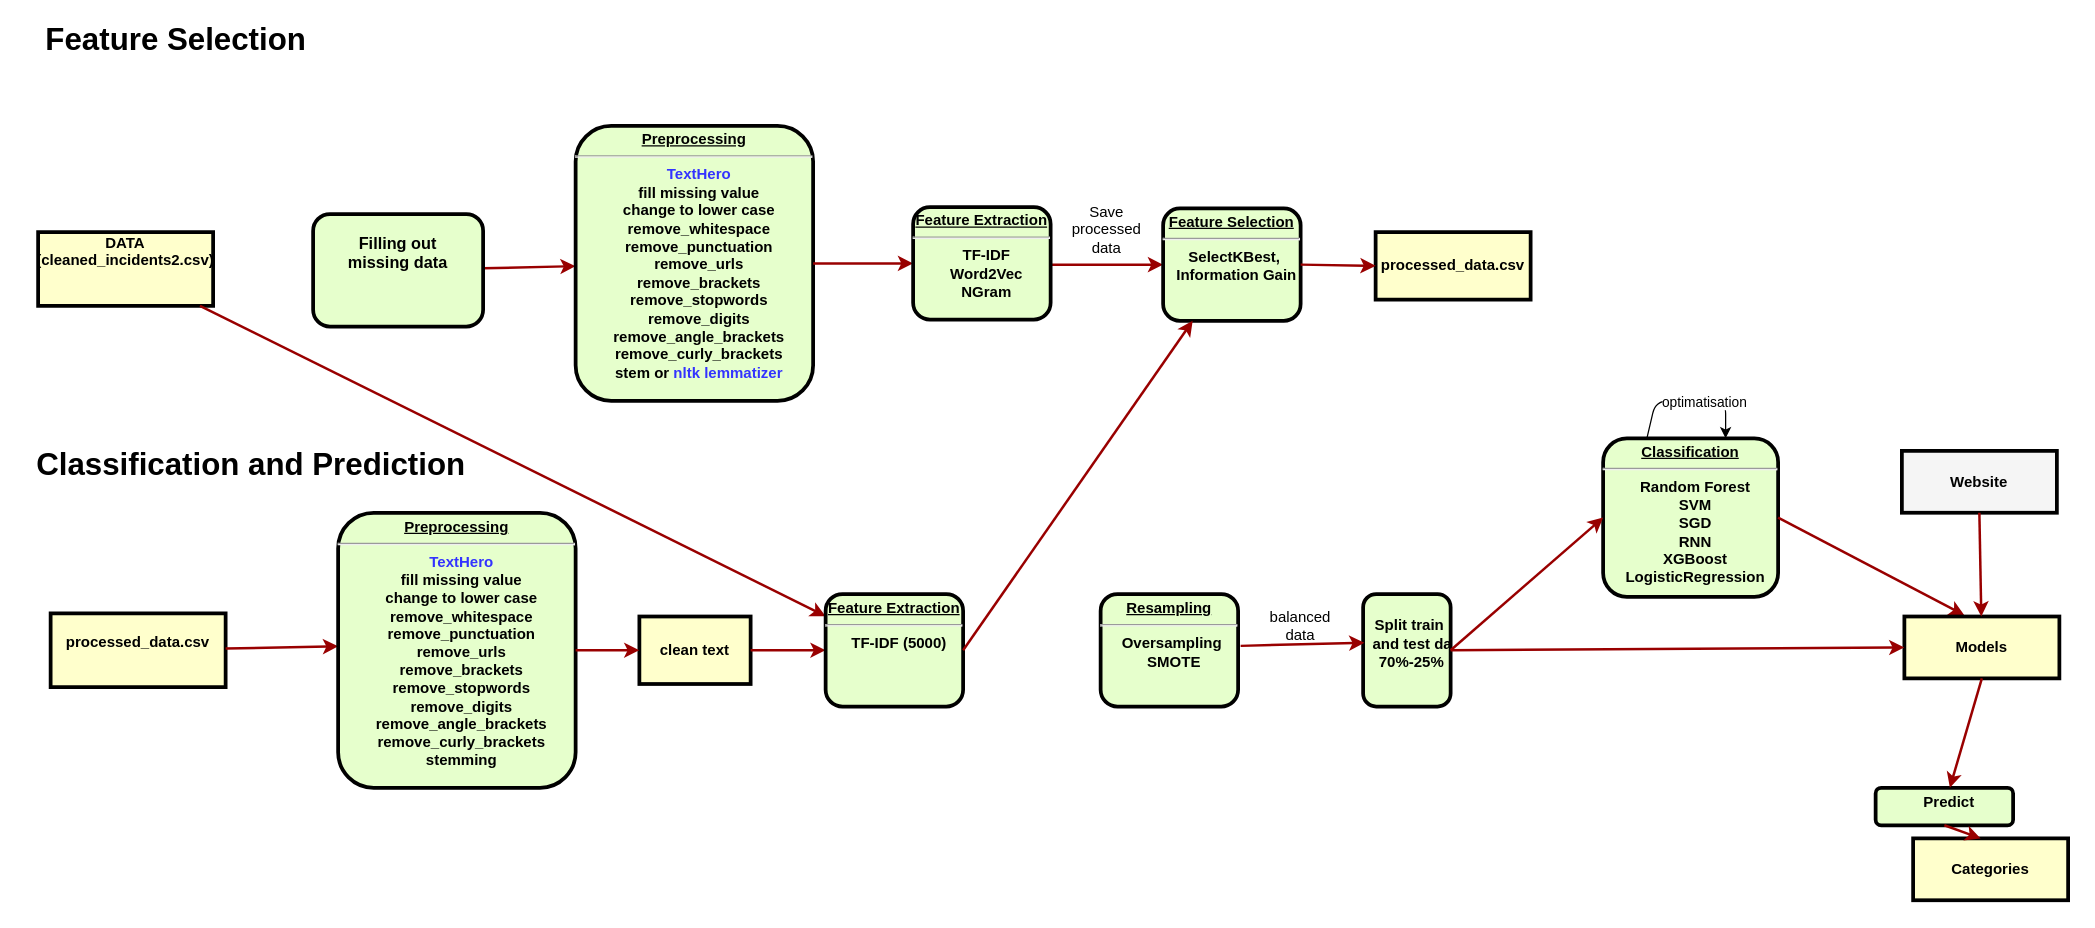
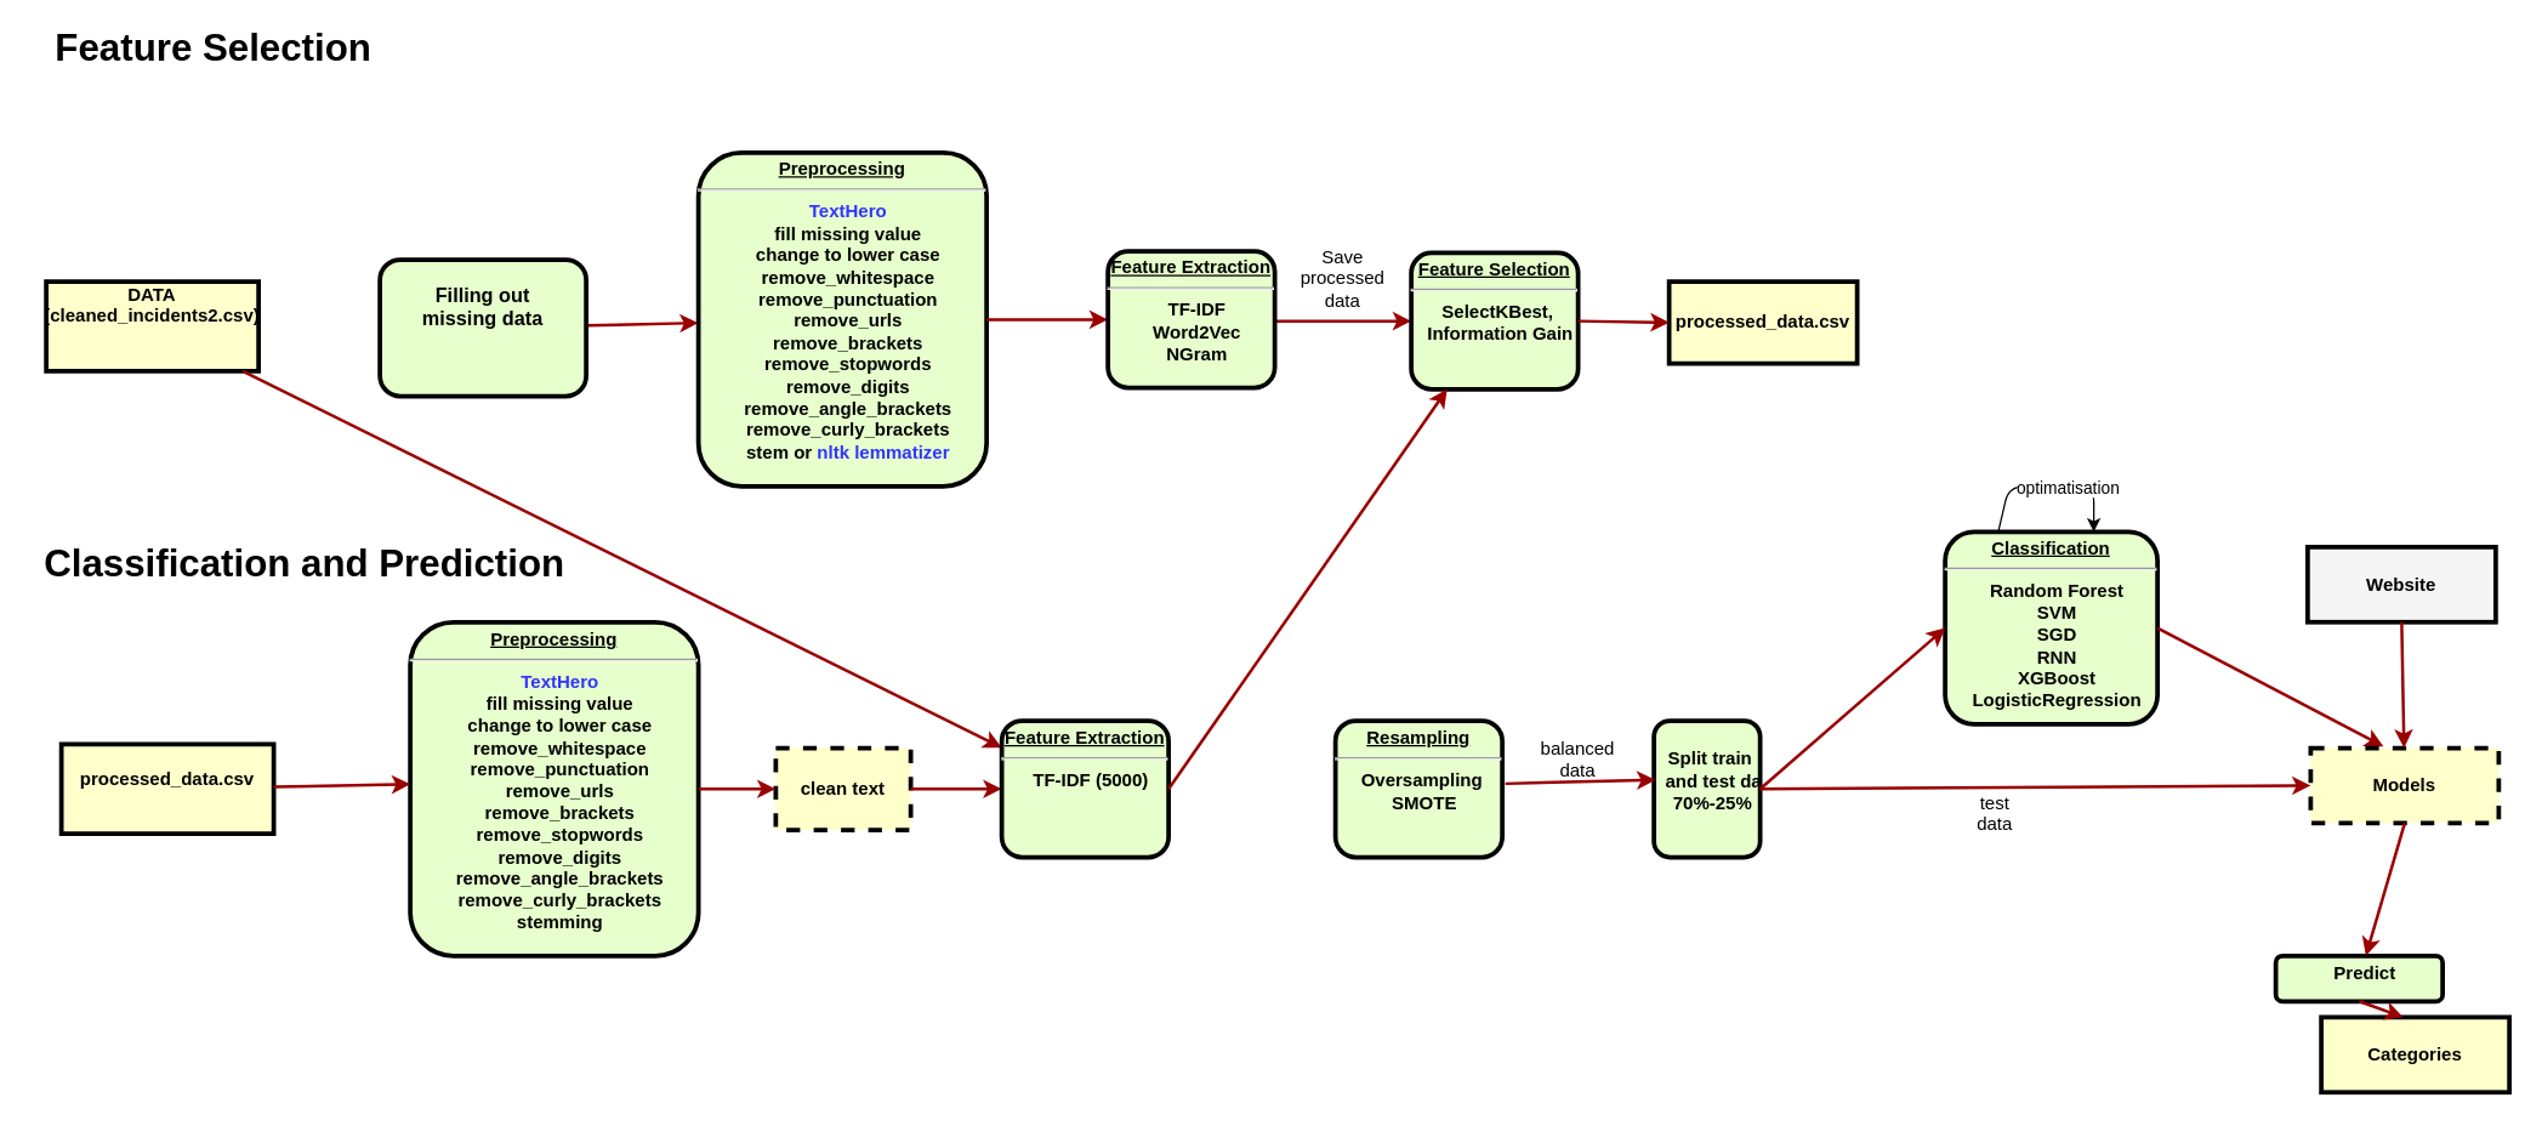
  <mxCell id="0" />
  <mxCell id="1" parent="0" />
  <mxCell id="2" value="processed_data.csv" style="whiteSpace=wrap;align=center;verticalAlign=middle;fontStyle=1;strokeWidth=3;fillColor=#FFFFCC" parent="1" vertex="1"><mxGeometry x="1100" y="185" width="124" height="54" as="geometry" /></mxCell>
  <mxCell id="3" value="" style="edgeStyle=none;noEdgeStyle=1;strokeColor=#990000;strokeWidth=2;entryX=0;entryY=0.5;entryDx=0;entryDy=0;" parent="1" target="13" edge="1"><mxGeometry width="100" height="100" relative="1" as="geometry"><mxPoint x="840" y="211" as="sourcePoint" /><mxPoint x="460" y="179" as="targetPoint" /></mxGeometry></mxCell>
  <mxCell id="4" value="Desired &#10;functionality" style="text;spacingTop=-5;align=center" parent="1" vertex="1"><mxGeometry x="605" y="180" width="30" height="20" as="geometry" /></mxCell>
  <mxCell id="5" value="Save processed data" style="text;spacingTop=-5;align=center;whiteSpace=wrap;" parent="1" vertex="1"><mxGeometry x="860" y="160" width="50" height="40" as="geometry" /></mxCell>
  <mxCell id="6" value="DATA (cleaned_incidents2.csv)&#10;&#10;" style="whiteSpace=wrap;align=center;verticalAlign=middle;fontStyle=1;strokeWidth=3;fillColor=#FFFFCC" vertex="1" parent="1"><mxGeometry x="30" y="185" width="140" height="59" as="geometry" /></mxCell>
  <mxCell id="7" value="" style="edgeStyle=none;noEdgeStyle=1;strokeColor=#990000;strokeWidth=2;" edge="1" parent="1" source="6" target="23"><mxGeometry width="100" height="100" relative="1" as="geometry"><mxPoint x="320" y="124" as="sourcePoint" /><mxPoint x="420" y="24" as="targetPoint" /></mxGeometry></mxCell>
  <mxCell id="8" value="" style="edgeStyle=none;noEdgeStyle=1;strokeColor=#990000;strokeWidth=2" edge="1" parent="1" source="9" target="10"><mxGeometry width="100" height="100" relative="1" as="geometry"><mxPoint x="386" y="214.502" as="sourcePoint" /><mxPoint x="429" y="214.88" as="targetPoint" /></mxGeometry></mxCell>
  <mxCell id="9" value="&lt;font style=&quot;font-size: 13px&quot;&gt;&lt;br&gt;Filling out &lt;br&gt;missing data&lt;/font&gt;" style="verticalAlign=middle;align=center;overflow=fill;fontSize=12;fontFamily=Helvetica;html=1;rounded=1;fontStyle=1;strokeWidth=3;fillColor=#E6FFCC;" vertex="1" parent="1"><mxGeometry x="250" y="170.5" width="136" height="90" as="geometry" /></mxCell>
  <mxCell id="10" value="&lt;p style=&quot;margin: 4px 0px 0px ; text-decoration: underline&quot;&gt;Preprocessing&lt;/p&gt;&lt;hr&gt;&lt;p style=&quot;margin: 0px ; margin-left: 8px&quot;&gt;&lt;font color=&quot;#3333ff&quot;&gt;TextHero&lt;/font&gt;&lt;/p&gt;&lt;p style=&quot;margin: 0px ; margin-left: 8px&quot;&gt;fill missing value&lt;/p&gt;&lt;p style=&quot;margin: 0px ; margin-left: 8px&quot;&gt;change to lower case&lt;/p&gt;&lt;p style=&quot;margin: 0px ; margin-left: 8px&quot;&gt;remove_whitespace&lt;/p&gt;&lt;p style=&quot;margin: 0px ; margin-left: 8px&quot;&gt;remove_punctuation&lt;/p&gt;&lt;p style=&quot;margin: 0px ; margin-left: 8px&quot;&gt;remove_urls&lt;/p&gt;&lt;p style=&quot;margin: 0px ; margin-left: 8px&quot;&gt;remove_brackets&lt;/p&gt;&lt;p style=&quot;margin: 0px ; margin-left: 8px&quot;&gt;remove_stopwords&lt;/p&gt;&lt;p style=&quot;margin: 0px ; margin-left: 8px&quot;&gt;remove_digits&lt;/p&gt;&lt;p style=&quot;margin: 0px ; margin-left: 8px&quot;&gt;remove_angle_brackets&lt;/p&gt;&lt;p style=&quot;margin: 0px ; margin-left: 8px&quot;&gt;remove_curly_brackets&lt;/p&gt;&lt;p style=&quot;margin: 0px ; margin-left: 8px&quot;&gt;stem or &lt;font color=&quot;#3333ff&quot;&gt;nltk lemmatizer&lt;/font&gt;&lt;/p&gt;" style="verticalAlign=middle;align=center;overflow=fill;fontSize=12;fontFamily=Helvetica;html=1;rounded=1;fontStyle=1;strokeWidth=3;fillColor=#E6FFCC;spacingLeft=20;" vertex="1" parent="1"><mxGeometry x="460" y="100" width="190" height="220" as="geometry" /></mxCell>
  <mxCell id="11" value="" style="edgeStyle=none;noEdgeStyle=1;strokeColor=#990000;strokeWidth=2;exitX=1;exitY=0.5;exitDx=0;exitDy=0;" edge="1" parent="1" source="10" target="15"><mxGeometry width="100" height="100" relative="1" as="geometry"><mxPoint x="396" y="223.922" as="sourcePoint" /><mxPoint x="730" y="210.593" as="targetPoint" /></mxGeometry></mxCell>
  <mxCell id="12" value="&lt;b&gt;&lt;font style=&quot;font-size: 25px&quot;&gt;Feature Selection&lt;/font&gt;&lt;/b&gt;" style="text;html=1;align=center;verticalAlign=middle;resizable=0;points=[];autosize=1;" vertex="1" parent="1"><mxGeometry x="30" y="20" width="220" height="20" as="geometry" /></mxCell>
  <mxCell id="13" value="&lt;p style=&quot;margin: 0px ; margin-top: 4px ; text-align: center ; text-decoration: underline&quot;&gt;Feature Selection&lt;/p&gt;&lt;hr&gt;&lt;p style=&quot;margin: 0px ; margin-left: 8px&quot;&gt;SelectKBest,&amp;nbsp;&lt;/p&gt;&lt;p style=&quot;margin: 0px ; margin-left: 8px&quot;&gt;Information Gain&lt;/p&gt;" style="verticalAlign=middle;align=center;overflow=fill;fontSize=12;fontFamily=Helvetica;html=1;rounded=1;fontStyle=1;strokeWidth=3;fillColor=#E6FFCC" vertex="1" parent="1"><mxGeometry x="930" y="166" width="110" height="90" as="geometry" /></mxCell>
  <mxCell id="14" value="" style="edgeStyle=none;noEdgeStyle=1;strokeColor=#990000;strokeWidth=2;exitX=1;exitY=0.5;exitDx=0;exitDy=0;entryX=0;entryY=0.5;entryDx=0;entryDy=0;" edge="1" parent="1" source="13" target="2"><mxGeometry width="100" height="100" relative="1" as="geometry"><mxPoint x="840" y="221.756" as="sourcePoint" /><mxPoint x="1100" y="218.998" as="targetPoint" /></mxGeometry></mxCell>
  <mxCell id="15" value="&lt;p style=&quot;margin: 0px ; margin-top: 4px ; text-align: center ; text-decoration: underline&quot;&gt;Feature Extraction&lt;/p&gt;&lt;hr&gt;&lt;p style=&quot;margin: 0px ; margin-left: 8px&quot;&gt;TF-IDF&lt;/p&gt;&lt;p style=&quot;margin: 0px ; margin-left: 8px&quot;&gt;Word2Vec&lt;/p&gt;&lt;p style=&quot;margin: 0px ; margin-left: 8px&quot;&gt;NGram&lt;/p&gt;" style="verticalAlign=middle;align=center;overflow=fill;fontSize=12;fontFamily=Helvetica;html=1;rounded=1;fontStyle=1;strokeWidth=3;fillColor=#E6FFCC" vertex="1" parent="1"><mxGeometry x="730" y="165" width="110" height="90" as="geometry" /></mxCell>
- <mxCell id="16" value="clean text" style="whiteSpace=wrap;align=center;verticalAlign=middle;fontStyle=1;strokeWidth=3;fillColor=#FFFFCC" vertex="1" parent="1"><mxGeometry x="511" y="492.5" width="89" height="54" as="geometry" /></mxCell>
+ <mxCell id="16" value="clean text" style="whiteSpace=wrap;align=center;verticalAlign=middle;fontStyle=1;strokeWidth=3;fillColor=#FFFFCC;dashed=1;" vertex="1" parent="1"><mxGeometry x="511" y="492.5" width="89" height="54" as="geometry" /></mxCell>
  <mxCell id="17" value="" style="edgeStyle=none;noEdgeStyle=1;strokeColor=#990000;strokeWidth=2;exitX=1;exitY=0.5;exitDx=0;exitDy=0;" edge="1" parent="1" target="23" source="16"><mxGeometry width="100" height="100" relative="1" as="geometry"><mxPoint x="670" y="583" as="sourcePoint" /><mxPoint x="850" y="221" as="targetPoint" /></mxGeometry></mxCell>
  <mxCell id="18" value="processed_data.csv&#10;" style="whiteSpace=wrap;align=center;verticalAlign=middle;fontStyle=1;strokeWidth=3;fillColor=#FFFFCC" vertex="1" parent="1"><mxGeometry x="40" y="490" width="140" height="59" as="geometry" /></mxCell>
  <mxCell id="19" value="" style="edgeStyle=none;noEdgeStyle=1;strokeColor=#990000;strokeWidth=2" edge="1" parent="1" source="18"><mxGeometry width="100" height="100" relative="1" as="geometry"><mxPoint x="330" y="134" as="sourcePoint" /><mxPoint x="270" y="516.342" as="targetPoint" /></mxGeometry></mxCell>
  <mxCell id="20" value="&lt;p style=&quot;margin: 4px 0px 0px ; text-decoration: underline&quot;&gt;Preprocessing&lt;/p&gt;&lt;hr&gt;&lt;p style=&quot;margin: 0px ; margin-left: 8px&quot;&gt;&lt;font color=&quot;#3333ff&quot;&gt;TextHero&lt;/font&gt;&lt;/p&gt;&lt;p style=&quot;margin: 0px ; margin-left: 8px&quot;&gt;fill missing value&lt;/p&gt;&lt;p style=&quot;margin: 0px ; margin-left: 8px&quot;&gt;change to lower case&lt;/p&gt;&lt;p style=&quot;margin: 0px ; margin-left: 8px&quot;&gt;remove_whitespace&lt;/p&gt;&lt;p style=&quot;margin: 0px ; margin-left: 8px&quot;&gt;remove_punctuation&lt;/p&gt;&lt;p style=&quot;margin: 0px ; margin-left: 8px&quot;&gt;remove_urls&lt;/p&gt;&lt;p style=&quot;margin: 0px ; margin-left: 8px&quot;&gt;remove_brackets&lt;/p&gt;&lt;p style=&quot;margin: 0px ; margin-left: 8px&quot;&gt;remove_stopwords&lt;/p&gt;&lt;p style=&quot;margin: 0px ; margin-left: 8px&quot;&gt;remove_digits&lt;/p&gt;&lt;p style=&quot;margin: 0px ; margin-left: 8px&quot;&gt;remove_angle_brackets&lt;/p&gt;&lt;p style=&quot;margin: 0px ; margin-left: 8px&quot;&gt;remove_curly_brackets&lt;/p&gt;&lt;p style=&quot;margin: 0px ; margin-left: 8px&quot;&gt;stemming&lt;/p&gt;" style="verticalAlign=middle;align=center;overflow=fill;fontSize=12;fontFamily=Helvetica;html=1;rounded=1;fontStyle=1;strokeWidth=3;fillColor=#E6FFCC;spacingLeft=20;" vertex="1" parent="1"><mxGeometry x="270" y="409.5" width="190" height="220" as="geometry" /></mxCell>
  <mxCell id="21" value="" style="edgeStyle=none;noEdgeStyle=1;strokeColor=#990000;strokeWidth=2;exitX=1;exitY=0.5;exitDx=0;exitDy=0;entryX=0;entryY=0.5;entryDx=0;entryDy=0;" edge="1" parent="1" source="20" target="16"><mxGeometry width="100" height="100" relative="1" as="geometry"><mxPoint x="406" y="233.922" as="sourcePoint" /><mxPoint x="740" y="220.593" as="targetPoint" /></mxGeometry></mxCell>
  <mxCell id="22" value="&lt;b&gt;&lt;font style=&quot;font-size: 25px&quot;&gt;Classification and Prediction&lt;/font&gt;&lt;/b&gt;" style="text;html=1;align=center;verticalAlign=middle;resizable=0;points=[];autosize=1;" vertex="1" parent="1"><mxGeometry x="20" y="360" width="360" height="20" as="geometry" /></mxCell>
  <mxCell id="23" value="&lt;p style=&quot;margin: 0px ; margin-top: 4px ; text-align: center ; text-decoration: underline&quot;&gt;Feature Extraction&lt;/p&gt;&lt;hr&gt;&lt;p style=&quot;margin: 0px ; margin-left: 8px&quot;&gt;TF-IDF (5000)&lt;/p&gt;" style="verticalAlign=middle;align=center;overflow=fill;fontSize=12;fontFamily=Helvetica;html=1;rounded=1;fontStyle=1;strokeWidth=3;fillColor=#E6FFCC" vertex="1" parent="1"><mxGeometry x="660" y="474.5" width="110" height="90" as="geometry" /></mxCell>
  <mxCell id="24" value="&lt;p style=&quot;margin: 0px ; margin-top: 4px ; text-align: center ; text-decoration: underline&quot;&gt;&lt;/p&gt;&lt;p style=&quot;margin: 0px ; margin-left: 8px&quot;&gt;&lt;br&gt;&lt;/p&gt;&lt;p style=&quot;margin: 0px ; margin-left: 8px&quot;&gt;Split train&amp;nbsp;&lt;/p&gt;&lt;p style=&quot;margin: 0px ; margin-left: 8px&quot;&gt;and test data&amp;nbsp;&lt;/p&gt;&lt;p style=&quot;margin: 0px ; margin-left: 8px&quot;&gt;70%-25%&lt;/p&gt;" style="verticalAlign=middle;align=center;overflow=fill;fontSize=12;fontFamily=Helvetica;html=1;rounded=1;fontStyle=1;strokeWidth=3;fillColor=#E6FFCC" vertex="1" parent="1"><mxGeometry x="1090" y="474.5" width="70" height="90" as="geometry" /></mxCell>
  <mxCell id="25" value="" style="edgeStyle=none;noEdgeStyle=1;strokeColor=#990000;strokeWidth=2;entryX=0.014;entryY=0.433;entryDx=0;entryDy=0;entryPerimeter=0;" edge="1" parent="1" target="24"><mxGeometry width="100" height="100" relative="1" as="geometry"><mxPoint x="992" y="516" as="sourcePoint" /><mxPoint x="740" y="529.5" as="targetPoint" /></mxGeometry></mxCell>
  <mxCell id="26" value="&lt;p style=&quot;margin: 0px ; margin-top: 4px ; text-align: center ; text-decoration: underline&quot;&gt;Classification&lt;/p&gt;&lt;hr&gt;&lt;p style=&quot;margin: 0px ; margin-left: 8px&quot;&gt;Random Forest&lt;/p&gt;&lt;p style=&quot;margin: 0px ; margin-left: 8px&quot;&gt;SVM&lt;/p&gt;&lt;p style=&quot;margin: 0px ; margin-left: 8px&quot;&gt;SGD&lt;/p&gt;&lt;p style=&quot;margin: 0px ; margin-left: 8px&quot;&gt;RNN&lt;/p&gt;&lt;p style=&quot;margin: 0px ; margin-left: 8px&quot;&gt;XGBoost&lt;/p&gt;&lt;p style=&quot;margin: 0px ; margin-left: 8px&quot;&gt;LogisticRegression&lt;/p&gt;" style="verticalAlign=middle;align=center;overflow=fill;fontSize=12;fontFamily=Helvetica;html=1;rounded=1;fontStyle=1;strokeWidth=3;fillColor=#E6FFCC" vertex="1" parent="1"><mxGeometry x="1282" y="350" width="140" height="126.75" as="geometry" /></mxCell>
  <mxCell id="27" value="" style="edgeStyle=none;noEdgeStyle=1;strokeColor=#990000;strokeWidth=2;exitX=1;exitY=0.5;exitDx=0;exitDy=0;entryX=0.387;entryY=-0.02;entryDx=0;entryDy=0;entryPerimeter=0;" edge="1" parent="1" source="26" target="28"><mxGeometry width="100" height="100" relative="1" as="geometry"><mxPoint x="1086" y="539.5" as="sourcePoint" /><mxPoint x="1532" y="480" as="targetPoint" /></mxGeometry></mxCell>
- <mxCell id="28" value="Models" style="whiteSpace=wrap;align=center;verticalAlign=middle;fontStyle=1;strokeWidth=3;fillColor=#FFFFCC" vertex="1" parent="1"><mxGeometry x="1523" y="492.5" width="124" height="49.5" as="geometry" /></mxCell>
+ <mxCell id="28" value="Models" style="whiteSpace=wrap;align=center;verticalAlign=middle;fontStyle=1;strokeWidth=3;fillColor=#FFFFCC;dashed=1;" vertex="1" parent="1"><mxGeometry x="1523" y="492.5" width="124" height="49.5" as="geometry" /></mxCell>
  <mxCell id="29" value="&lt;p style=&quot;margin: 0px ; margin-top: 4px ; text-align: center ; text-decoration: underline&quot;&gt;Resampling&lt;/p&gt;&lt;hr&gt;&lt;p style=&quot;margin: 0px ; margin-left: 8px&quot;&gt;Oversampling&amp;nbsp;&lt;/p&gt;&lt;p style=&quot;margin: 0px ; margin-left: 8px&quot;&gt;SMOTE&lt;/p&gt;" style="verticalAlign=middle;align=center;overflow=fill;fontSize=12;fontFamily=Helvetica;html=1;rounded=1;fontStyle=1;strokeWidth=3;fillColor=#E6FFCC" vertex="1" parent="1"><mxGeometry x="880" y="474.5" width="110" height="90" as="geometry" /></mxCell>
  <mxCell id="30" value="" style="edgeStyle=none;noEdgeStyle=1;strokeColor=#990000;strokeWidth=2;exitX=1;exitY=0.5;exitDx=0;exitDy=0;" edge="1" parent="1" source="23" target="13"><mxGeometry width="100" height="100" relative="1" as="geometry"><mxPoint x="780" y="529.5" as="sourcePoint" /><mxPoint x="910" y="529.5" as="targetPoint" /></mxGeometry></mxCell>
  <mxCell id="31" value="" style="group" vertex="1" connectable="0" parent="1"><mxGeometry x="1290" y="520" width="50" height="25" as="geometry" /></mxCell>
+ <mxCell id="32" value="test &#10;data" style="text;spacingTop=-5;align=center;whiteSpace=wrap;" vertex="1" parent="31"><mxGeometry width="50" height="25" as="geometry" /></mxCell>
  <mxCell id="33" value="" style="group" vertex="1" connectable="0" parent="1"><mxGeometry x="1200" y="434.5" width="50" height="40" as="geometry" /></mxCell>
  <mxCell id="34" value="" style="edgeStyle=none;noEdgeStyle=1;strokeColor=#990000;strokeWidth=2;exitX=1;exitY=0.5;exitDx=0;exitDy=0;entryX=0;entryY=0.5;entryDx=0;entryDy=0;" edge="1" parent="33" source="24" target="26"><mxGeometry width="100" height="100" relative="1" as="geometry"><mxPoint x="-336" y="95" as="sourcePoint" /><mxPoint x="-290" y="95" as="targetPoint" /></mxGeometry></mxCell>
  <mxCell id="35" value="balanced data" style="text;html=1;strokeColor=none;fillColor=none;align=center;verticalAlign=middle;whiteSpace=wrap;rounded=0;" vertex="1" parent="1"><mxGeometry x="1020" y="490" width="40" height="20" as="geometry" /></mxCell>
  <mxCell id="36" value="" style="edgeStyle=none;noEdgeStyle=1;strokeColor=#990000;strokeWidth=2;exitX=1;exitY=0.5;exitDx=0;exitDy=0;entryX=0;entryY=0.5;entryDx=0;entryDy=0;" edge="1" parent="1" source="24" target="28"><mxGeometry width="100" height="100" relative="1" as="geometry"><mxPoint x="1020" y="529.5" as="sourcePoint" /><mxPoint x="1305.55" y="647.53" as="targetPoint" /></mxGeometry></mxCell>
  <mxCell id="37" value="Website" style="whiteSpace=wrap;align=center;verticalAlign=middle;fontStyle=1;strokeWidth=3;fillColor=#f5f5f5;" vertex="1" parent="1"><mxGeometry x="1521" y="360" width="124" height="49.5" as="geometry" /></mxCell>
  <mxCell id="38" value="" style="edgeStyle=none;noEdgeStyle=1;strokeColor=#990000;strokeWidth=2;exitX=0.5;exitY=1;exitDx=0;exitDy=0;" edge="1" parent="1" source="37" target="28"><mxGeometry width="100" height="100" relative="1" as="geometry"><mxPoint x="1432" y="423.375" as="sourcePoint" /><mxPoint x="1562" y="490" as="targetPoint" /></mxGeometry></mxCell>
  <mxCell id="39" value="" style="edgeStyle=elbowEdgeStyle;elbow=vertical;endArrow=classic;html=1;exitX=0.25;exitY=0;exitDx=0;exitDy=0;" edge="1" parent="1" source="26" target="26"><mxGeometry width="50" height="50" relative="1" as="geometry"><mxPoint x="1330" y="350" as="sourcePoint" /><mxPoint x="1380" y="340" as="targetPoint" /><Array as="points"><mxPoint x="1380" y="320" /></Array></mxGeometry></mxCell>
  <mxCell id="40" value="optimatisation" style="edgeLabel;html=1;align=center;verticalAlign=middle;resizable=0;points=[];" vertex="1" connectable="0" parent="39"><mxGeometry x="0.178" relative="1" as="geometry"><mxPoint as="offset" /></mxGeometry></mxCell>
  <mxCell id="41" value="&lt;p style=&quot;margin: 0px ; margin-top: 4px ; text-align: center ; text-decoration: underline&quot;&gt;&lt;/p&gt;&lt;p style=&quot;margin: 0px ; margin-left: 8px&quot;&gt;&lt;span&gt;Predict&lt;/span&gt;&lt;br&gt;&lt;/p&gt;" style="verticalAlign=middle;align=center;overflow=fill;fontSize=12;fontFamily=Helvetica;html=1;rounded=1;fontStyle=1;strokeWidth=3;fillColor=#E6FFCC" vertex="1" parent="1"><mxGeometry x="1500" y="629.5" width="110" height="30" as="geometry" /></mxCell>
  <mxCell id="42" value="" style="edgeStyle=none;noEdgeStyle=1;strokeColor=#990000;strokeWidth=2;exitX=0.5;exitY=1;exitDx=0;exitDy=0;" edge="1" parent="1" source="28" target="41"><mxGeometry width="100" height="100" relative="1" as="geometry"><mxPoint x="1593" y="419.5" as="sourcePoint" /><mxPoint x="1594.541" y="502.5" as="targetPoint" /></mxGeometry></mxCell>
  <mxCell id="43" value="Categories" style="whiteSpace=wrap;align=center;verticalAlign=middle;fontStyle=1;strokeWidth=3;fillColor=#FFFFCC" vertex="1" parent="1"><mxGeometry x="1530" y="670" width="124" height="49.5" as="geometry" /></mxCell>
  <mxCell id="44" value="" style="edgeStyle=none;noEdgeStyle=1;strokeColor=#990000;strokeWidth=2;exitX=0.5;exitY=1;exitDx=0;exitDy=0;" edge="1" parent="1" source="41"><mxGeometry width="100" height="100" relative="1" as="geometry"><mxPoint x="1595" y="552" as="sourcePoint" /><mxPoint x="1584" y="670" as="targetPoint" /></mxGeometry></mxCell>
